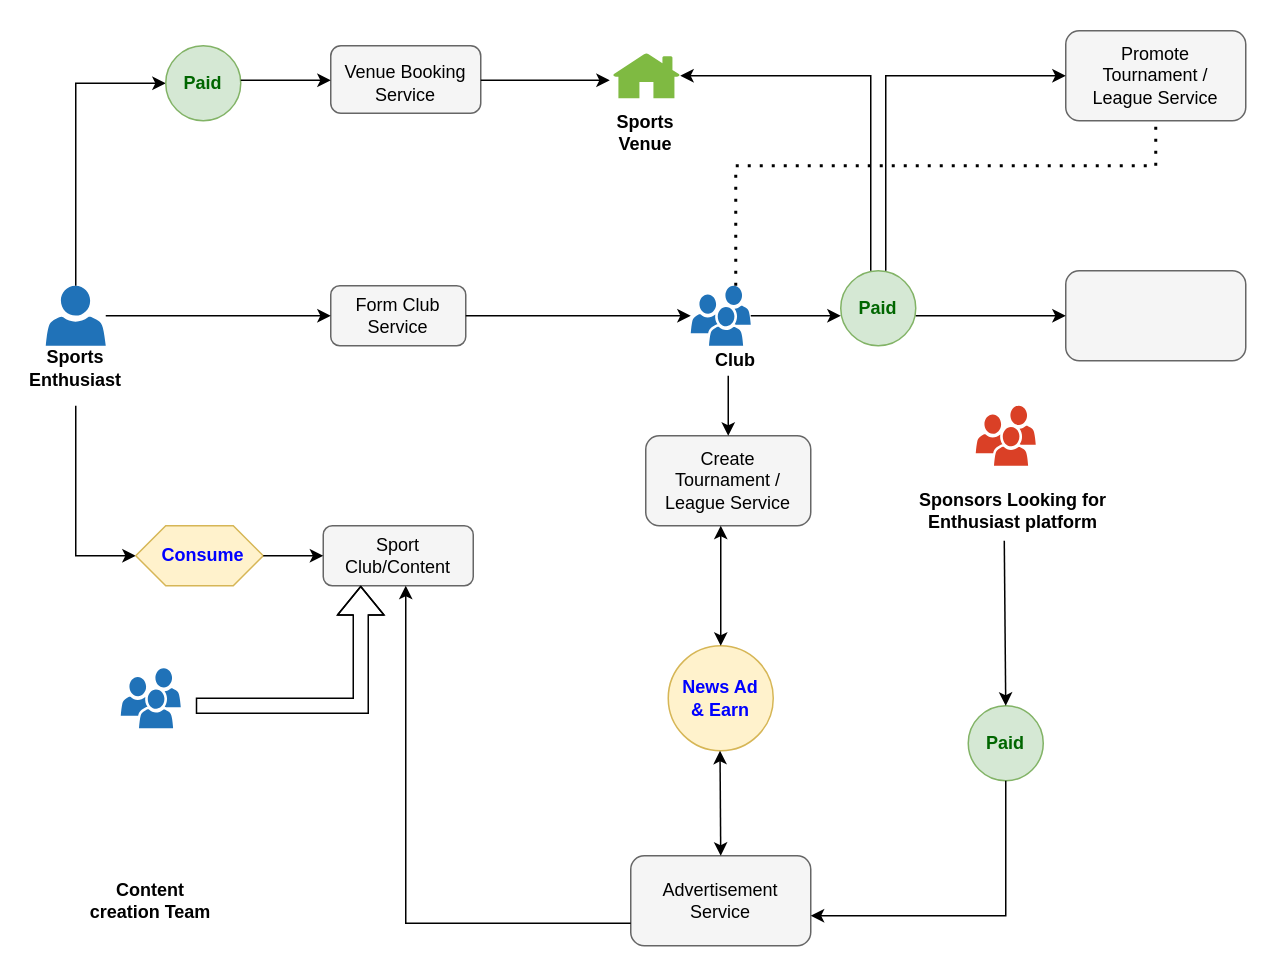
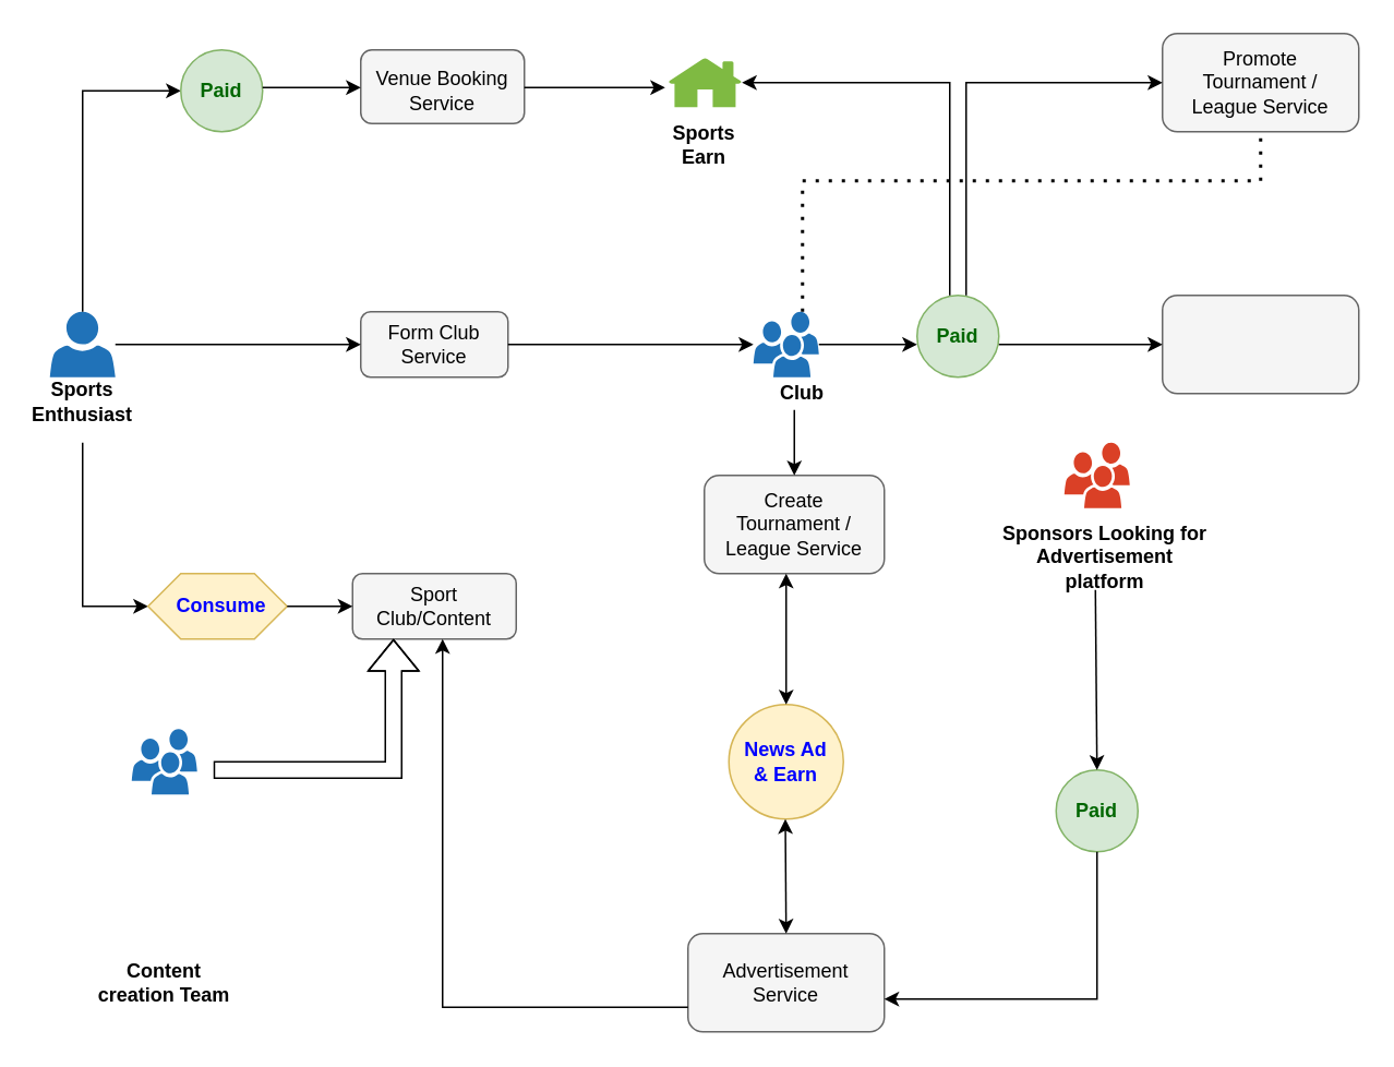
  <mxCell id="0" />
  <mxCell id="1" parent="0" />
  <mxCell id="2" value="" style="sketch=0;pointerEvents=1;shadow=0;dashed=0;html=1;strokeColor=none;labelPosition=center;verticalLabelPosition=bottom;verticalAlign=top;outlineConnect=0;align=center;shape=mxgraph.office.users.user;fillColor=#2072B8;" parent="1" vertex="1"><mxGeometry x="30" y="190" width="40" height="40" as="geometry" /></mxCell>
  <mxCell id="3" value="" style="rounded=1;whiteSpace=wrap;html=1;fillColor=#f5f5f5;fontColor=#333333;strokeColor=#666666;" parent="1" vertex="1"><mxGeometry x="220" y="190" width="90" height="40" as="geometry" /></mxCell>
  <mxCell id="4" value="Form Club Service" style="text;html=1;strokeColor=none;fillColor=none;align=center;verticalAlign=middle;whiteSpace=wrap;rounded=0;" parent="1" vertex="1"><mxGeometry x="235" y="195" width="60" height="30" as="geometry" /></mxCell>
  <mxCell id="5" value="&lt;b&gt;Sports Enthusiast&lt;/b&gt;" style="text;html=1;strokeColor=none;fillColor=none;align=center;verticalAlign=middle;whiteSpace=wrap;rounded=0;" parent="1" vertex="1"><mxGeometry x="20" y="230" width="60" height="30" as="geometry" /></mxCell>
  <mxCell id="6" value="" style="sketch=0;pointerEvents=1;shadow=0;dashed=0;html=1;strokeColor=none;labelPosition=center;verticalLabelPosition=bottom;verticalAlign=top;outlineConnect=0;align=center;shape=mxgraph.office.users.users;fillColor=#2072B8;" parent="1" vertex="1"><mxGeometry x="460" y="190" width="40" height="40" as="geometry" /></mxCell>
  <mxCell id="7" value="" style="endArrow=classic;html=1;rounded=0;exitX=1;exitY=0.5;exitDx=0;exitDy=0;" parent="1" source="3" target="6" edge="1"><mxGeometry width="50" height="50" relative="1" as="geometry"><mxPoint x="430" y="250" as="sourcePoint" /><mxPoint x="480" y="200" as="targetPoint" /></mxGeometry></mxCell>
  <mxCell id="8" value="&lt;b&gt;Club&lt;/b&gt;" style="text;html=1;strokeColor=none;fillColor=none;align=center;verticalAlign=middle;whiteSpace=wrap;rounded=0;" parent="1" vertex="1"><mxGeometry x="470" y="230" width="40" height="20" as="geometry" /></mxCell>
  <mxCell id="9" value="" style="rounded=1;whiteSpace=wrap;html=1;fillColor=#f5f5f5;strokeColor=#666666;fontColor=#333333;" parent="1" vertex="1"><mxGeometry x="430" y="290" width="110" height="60" as="geometry" /></mxCell>
  <mxCell id="10" value="Create Tournament / League Service" style="text;html=1;strokeColor=none;fillColor=none;align=center;verticalAlign=middle;whiteSpace=wrap;rounded=0;" parent="1" vertex="1"><mxGeometry x="435" y="300" width="100" height="40" as="geometry" /></mxCell>
  <mxCell id="11" value="" style="rounded=1;whiteSpace=wrap;html=1;fillColor=#f5f5f5;fontColor=#333333;strokeColor=#666666;" parent="1" vertex="1"><mxGeometry x="710" y="180" width="120" height="60" as="geometry" /></mxCell>
  <mxCell id="12" value="" style="ellipse;whiteSpace=wrap;html=1;aspect=fixed;fillColor=#d5e8d4;strokeColor=#82b366;" parent="1" vertex="1"><mxGeometry x="560" y="180" width="50" height="50" as="geometry" /></mxCell>
  <mxCell id="13" value="&lt;font color=&quot;#006600&quot;&gt;&lt;b&gt;Paid&lt;/b&gt;&lt;/font&gt;" style="text;html=1;strokeColor=none;fillColor=none;align=center;verticalAlign=middle;whiteSpace=wrap;rounded=0;" parent="1" vertex="1"><mxGeometry x="555" y="190" width="60" height="30" as="geometry" /></mxCell>
  <mxCell id="14" value="" style="endArrow=classic;html=1;rounded=0;exitX=1;exitY=0.5;exitDx=0;exitDy=0;exitPerimeter=0;" parent="1" source="6" edge="1"><mxGeometry width="50" height="50" relative="1" as="geometry"><mxPoint x="510" y="310" as="sourcePoint" /><mxPoint x="560" y="210" as="targetPoint" /></mxGeometry></mxCell>
  <mxCell id="15" value="" style="endArrow=classic;html=1;rounded=0;entryX=0;entryY=0.5;entryDx=0;entryDy=0;" parent="1" target="11" edge="1"><mxGeometry width="50" height="50" relative="1" as="geometry"><mxPoint x="610" y="210" as="sourcePoint" /><mxPoint x="660" y="190" as="targetPoint" /></mxGeometry></mxCell>
  <mxCell id="16" value="" style="rounded=1;whiteSpace=wrap;html=1;fillColor=#f5f5f5;fontColor=#333333;strokeColor=#666666;" parent="1" vertex="1"><mxGeometry x="710" y="20" width="120" height="60" as="geometry" /></mxCell>
  <mxCell id="17" value="" style="endArrow=classic;html=1;rounded=0;exitX=0.375;exitY=1;exitDx=0;exitDy=0;entryX=0.5;entryY=0;entryDx=0;entryDy=0;exitPerimeter=0;" parent="1" source="8" target="9" edge="1"><mxGeometry width="50" height="50" relative="1" as="geometry"><mxPoint x="490" y="250" as="sourcePoint" /><mxPoint x="490" y="290" as="targetPoint" /></mxGeometry></mxCell>
  <mxCell id="18" value="" style="endArrow=classic;html=1;rounded=0;entryX=0;entryY=0.5;entryDx=0;entryDy=0;" parent="1" target="16" edge="1"><mxGeometry width="50" height="50" relative="1" as="geometry"><mxPoint x="590" y="180" as="sourcePoint" /><mxPoint x="640" y="50" as="targetPoint" /><Array as="points"><mxPoint x="590" y="50" /></Array></mxGeometry></mxCell>
  <mxCell id="19" value="Promote Tournament / League Service" style="text;html=1;strokeColor=none;fillColor=none;align=center;verticalAlign=middle;whiteSpace=wrap;rounded=0;" parent="1" vertex="1"><mxGeometry x="720" y="30" width="100" height="40" as="geometry" /></mxCell>
  <mxCell id="20" value="" style="endArrow=none;dashed=1;html=1;dashPattern=1 3;strokeWidth=2;rounded=0;entryX=0.5;entryY=1;entryDx=0;entryDy=0;entryPerimeter=0;exitX=0.75;exitY=0;exitDx=0;exitDy=0;exitPerimeter=0;" parent="1" source="6" target="16" edge="1"><mxGeometry width="50" height="50" relative="1" as="geometry"><mxPoint x="500" y="180" as="sourcePoint" /><mxPoint x="780" y="90" as="targetPoint" /><Array as="points"><mxPoint x="490" y="110" /><mxPoint x="770" y="110" /></Array></mxGeometry></mxCell>
  <mxCell id="21" value="" style="sketch=0;pointerEvents=1;shadow=0;dashed=0;html=1;strokeColor=none;labelPosition=center;verticalLabelPosition=bottom;verticalAlign=top;outlineConnect=0;align=center;shape=mxgraph.office.users.users;fillColor=#DA4026;" parent="1" vertex="1"><mxGeometry x="650" y="270" width="40" height="40" as="geometry" /></mxCell>
- <mxCell id="22" value="&lt;b&gt;Sponsors Looking for Enthusiast platform&lt;/b&gt;" style="text;html=1;strokeColor=none;fillColor=none;align=center;verticalAlign=middle;whiteSpace=wrap;rounded=0;" parent="1" vertex="1"><mxGeometry x="610" y="325" width="130" height="30" as="geometry" /></mxCell>
+ <mxCell id="22" value="&lt;b&gt;Sponsors Looking for Advertisement platform&lt;/b&gt;" style="text;html=1;strokeColor=none;fillColor=none;align=center;verticalAlign=middle;whiteSpace=wrap;rounded=0;" parent="1" vertex="1"><mxGeometry x="610" y="325" width="130" height="30" as="geometry" /></mxCell>
  <mxCell id="23" value="" style="ellipse;whiteSpace=wrap;html=1;aspect=fixed;fillColor=#fff2cc;strokeColor=#d6b656;" parent="1" vertex="1"><mxGeometry x="445" y="430" width="70" height="70" as="geometry" /></mxCell>
  <mxCell id="24" value="&lt;font color=&quot;#0000ff&quot;&gt;&lt;b&gt;News Ad &amp;amp; Earn&lt;/b&gt;&lt;/font&gt;" style="text;html=1;strokeColor=none;fillColor=none;align=center;verticalAlign=middle;whiteSpace=wrap;rounded=0;" parent="1" vertex="1"><mxGeometry x="450" y="450" width="60" height="30" as="geometry" /></mxCell>
  <mxCell id="25" value="" style="rounded=1;whiteSpace=wrap;html=1;fillColor=#f5f5f5;fontColor=#333333;strokeColor=#666666;" parent="1" vertex="1"><mxGeometry x="420" y="570" width="120" height="60" as="geometry" /></mxCell>
  <mxCell id="26" value="Advertisement Service" style="text;html=1;strokeColor=none;fillColor=none;align=center;verticalAlign=middle;whiteSpace=wrap;rounded=0;" parent="1" vertex="1"><mxGeometry x="430" y="580" width="100" height="40" as="geometry" /></mxCell>
  <mxCell id="27" value="" style="ellipse;whiteSpace=wrap;html=1;aspect=fixed;fillColor=#d5e8d4;strokeColor=#82b366;" parent="1" vertex="1"><mxGeometry x="645" y="470" width="50" height="50" as="geometry" /></mxCell>
  <mxCell id="28" value="" style="endArrow=classic;html=1;rounded=0;exitX=0.454;exitY=1.167;exitDx=0;exitDy=0;exitPerimeter=0;" parent="1" edge="1" source="22"><mxGeometry width="50" height="50" relative="1" as="geometry"><mxPoint x="670" y="370" as="sourcePoint" /><mxPoint x="670" y="470" as="targetPoint" /></mxGeometry></mxCell>
  <mxCell id="29" value="&lt;font color=&quot;#006600&quot;&gt;&lt;b&gt;Paid&lt;/b&gt;&lt;/font&gt;" style="text;html=1;strokeColor=none;fillColor=none;align=center;verticalAlign=middle;whiteSpace=wrap;rounded=0;" parent="1" vertex="1"><mxGeometry x="640" y="480" width="60" height="30" as="geometry" /></mxCell>
  <mxCell id="30" value="" style="endArrow=classic;html=1;rounded=0;exitX=0.5;exitY=1;exitDx=0;exitDy=0;" parent="1" source="27" edge="1"><mxGeometry width="50" height="50" relative="1" as="geometry"><mxPoint x="650" y="570" as="sourcePoint" /><mxPoint x="540" y="610" as="targetPoint" /><Array as="points"><mxPoint x="670" y="610" /></Array></mxGeometry></mxCell>
  <mxCell id="31" value="" style="sketch=0;pointerEvents=1;shadow=0;dashed=0;html=1;strokeColor=none;labelPosition=center;verticalLabelPosition=bottom;verticalAlign=top;outlineConnect=0;align=center;shape=mxgraph.office.concepts.home;fillColor=#7FBA42;" parent="1" vertex="1"><mxGeometry x="408" y="35" width="45" height="30" as="geometry" /></mxCell>
  <mxCell id="32" value="" style="rounded=1;whiteSpace=wrap;html=1;fillColor=#f5f5f5;fontColor=#333333;strokeColor=#666666;" parent="1" vertex="1"><mxGeometry x="220" y="30" width="100" height="45" as="geometry" /></mxCell>
  <mxCell id="33" value="Venue Booking Service" style="text;html=1;strokeColor=none;fillColor=none;align=center;verticalAlign=middle;whiteSpace=wrap;rounded=0;" parent="1" vertex="1"><mxGeometry x="225" y="37.5" width="90" height="35" as="geometry" /></mxCell>
  <mxCell id="34" value="" style="endArrow=classic;html=1;rounded=0;exitX=0.5;exitY=0;exitDx=0;exitDy=0;exitPerimeter=0;entryX=0;entryY=0.5;entryDx=0;entryDy=0;" parent="1" source="2" target="38" edge="1"><mxGeometry width="50" height="50" relative="1" as="geometry"><mxPoint x="50" y="180" as="sourcePoint" /><mxPoint x="110" y="80" as="targetPoint" /><Array as="points"><mxPoint x="50" y="55" /></Array></mxGeometry></mxCell>
  <mxCell id="35" value="" style="endArrow=classic;html=1;rounded=0;entryX=0;entryY=0.5;entryDx=0;entryDy=0;" parent="1" source="2" target="3" edge="1"><mxGeometry width="50" height="50" relative="1" as="geometry"><mxPoint x="140" y="250" as="sourcePoint" /><mxPoint x="190" y="200" as="targetPoint" /></mxGeometry></mxCell>
- <mxCell id="36" value="&lt;b&gt;Sports Venue&lt;/b&gt;" style="text;html=1;strokeColor=none;fillColor=none;align=center;verticalAlign=middle;whiteSpace=wrap;rounded=0;" parent="1" vertex="1"><mxGeometry x="400" y="72.5" width="60" height="30" as="geometry" /></mxCell>
+ <mxCell id="36" value="&lt;b&gt;Sports Earn&lt;/b&gt;" style="text;html=1;strokeColor=none;fillColor=none;align=center;verticalAlign=middle;whiteSpace=wrap;rounded=0;" parent="1" vertex="1"><mxGeometry x="400" y="72.5" width="60" height="30" as="geometry" /></mxCell>
  <mxCell id="37" value="" style="endArrow=classic;html=1;rounded=0;entryX=-0.044;entryY=0.6;entryDx=0;entryDy=0;entryPerimeter=0;" parent="1" target="31" edge="1"><mxGeometry width="50" height="50" relative="1" as="geometry"><mxPoint x="320" y="53" as="sourcePoint" /><mxPoint x="400" y="55" as="targetPoint" /></mxGeometry></mxCell>
  <mxCell id="38" value="" style="ellipse;whiteSpace=wrap;html=1;aspect=fixed;fillColor=#d5e8d4;strokeColor=#82b366;" parent="1" vertex="1"><mxGeometry x="110" y="30" width="50" height="50" as="geometry" /></mxCell>
  <mxCell id="39" value="&lt;b&gt;&lt;font color=&quot;#006600&quot;&gt;Paid&lt;/font&gt;&lt;/b&gt;" style="text;html=1;strokeColor=none;fillColor=none;align=center;verticalAlign=middle;whiteSpace=wrap;rounded=0;" parent="1" vertex="1"><mxGeometry x="105" y="40" width="60" height="30" as="geometry" /></mxCell>
  <mxCell id="40" value="" style="endArrow=classic;html=1;rounded=0;" parent="1" edge="1"><mxGeometry width="50" height="50" relative="1" as="geometry"><mxPoint x="160" y="53" as="sourcePoint" /><mxPoint x="220" y="53" as="targetPoint" /></mxGeometry></mxCell>
  <mxCell id="41" value="" style="endArrow=classic;html=1;rounded=0;exitX=0.4;exitY=0;exitDx=0;exitDy=0;exitPerimeter=0;" parent="1" source="12" target="31" edge="1"><mxGeometry width="50" height="50" relative="1" as="geometry"><mxPoint x="580" y="170" as="sourcePoint" /><mxPoint x="450" y="80" as="targetPoint" /><Array as="points"><mxPoint x="580" y="50" /></Array></mxGeometry></mxCell>
  <mxCell id="42" value="" style="endArrow=classic;startArrow=classic;html=1;rounded=0;exitX=0.5;exitY=0;exitDx=0;exitDy=0;" parent="1" source="23" edge="1"><mxGeometry width="50" height="50" relative="1" as="geometry"><mxPoint x="450" y="400" as="sourcePoint" /><mxPoint x="480" y="350" as="targetPoint" /></mxGeometry></mxCell>
  <mxCell id="43" value="" style="endArrow=classic;startArrow=classic;html=1;rounded=0;exitX=0.5;exitY=0;exitDx=0;exitDy=0;" parent="1" source="25" edge="1"><mxGeometry width="50" height="50" relative="1" as="geometry"><mxPoint x="479.5" y="580" as="sourcePoint" /><mxPoint x="479.5" y="500" as="targetPoint" /></mxGeometry></mxCell>
  <mxCell id="44" value="" style="rounded=1;whiteSpace=wrap;html=1;fillColor=#f5f5f5;strokeColor=#666666;fontColor=#333333;" parent="1" vertex="1"><mxGeometry x="215" y="350" width="100" height="40" as="geometry" /></mxCell>
  <mxCell id="45" value="Sport Club/Content" style="text;html=1;strokeColor=none;fillColor=none;align=center;verticalAlign=middle;whiteSpace=wrap;rounded=0;" parent="1" vertex="1"><mxGeometry x="235" y="355" width="60" height="30" as="geometry" /></mxCell>
  <mxCell id="46" value="" style="endArrow=classic;html=1;rounded=0;" parent="1" edge="1"><mxGeometry width="50" height="50" relative="1" as="geometry"><mxPoint x="50" y="270" as="sourcePoint" /><mxPoint x="90" y="370" as="targetPoint" /><Array as="points"><mxPoint x="50" y="370" /></Array></mxGeometry></mxCell>
  <mxCell id="47" value="" style="endArrow=classic;html=1;rounded=0;exitX=0;exitY=0.75;exitDx=0;exitDy=0;" parent="1" source="25" edge="1"><mxGeometry width="50" height="50" relative="1" as="geometry"><mxPoint x="240" y="440" as="sourcePoint" /><mxPoint x="270" y="390" as="targetPoint" /><Array as="points"><mxPoint x="270" y="615" /></Array></mxGeometry></mxCell>
  <mxCell id="48" value="" style="shape=hexagon;perimeter=hexagonPerimeter2;whiteSpace=wrap;html=1;fixedSize=1;fillColor=#fff2cc;strokeColor=#d6b656;" parent="1" vertex="1"><mxGeometry x="90" y="350" width="85" height="40" as="geometry" /></mxCell>
  <mxCell id="49" value="" style="sketch=0;pointerEvents=1;shadow=0;dashed=0;html=1;strokeColor=none;labelPosition=center;verticalLabelPosition=bottom;verticalAlign=top;outlineConnect=0;align=center;shape=mxgraph.office.users.users;fillColor=#2072B8;" parent="1" vertex="1"><mxGeometry x="80" y="445" width="40" height="40" as="geometry" /></mxCell>
  <mxCell id="50" value="&lt;b&gt;Content creation Team&lt;/b&gt;" style="text;html=1;strokeColor=none;fillColor=none;align=center;verticalAlign=middle;whiteSpace=wrap;rounded=0;" parent="1" vertex="1"><mxGeometry x="55" y="585" width="90" height="30" as="geometry" /></mxCell>
  <mxCell id="51" value="" style="endArrow=classic;html=1;rounded=0;exitX=1;exitY=0.5;exitDx=0;exitDy=0;entryX=0;entryY=0.5;entryDx=0;entryDy=0;" parent="1" source="48" target="44" edge="1"><mxGeometry width="50" height="50" relative="1" as="geometry"><mxPoint x="170" y="360" as="sourcePoint" /><mxPoint x="220" y="310" as="targetPoint" /></mxGeometry></mxCell>
  <mxCell id="52" value="&lt;font color=&quot;#0000ff&quot;&gt;&lt;b&gt;Consume&lt;/b&gt;&lt;/font&gt;" style="text;html=1;strokeColor=none;fillColor=none;align=center;verticalAlign=middle;whiteSpace=wrap;rounded=0;" parent="1" vertex="1"><mxGeometry x="105" y="355" width="60" height="30" as="geometry" /></mxCell>
  <mxCell id="53" value="" style="shape=flexArrow;endArrow=classic;html=1;rounded=0;entryX=0.25;entryY=1;entryDx=0;entryDy=0;" parent="1" target="44" edge="1"><mxGeometry width="50" height="50" relative="1" as="geometry"><mxPoint x="130" y="470" as="sourcePoint" /><mxPoint x="235" y="400" as="targetPoint" /><Array as="points"><mxPoint x="240" y="470" /></Array></mxGeometry></mxCell>
